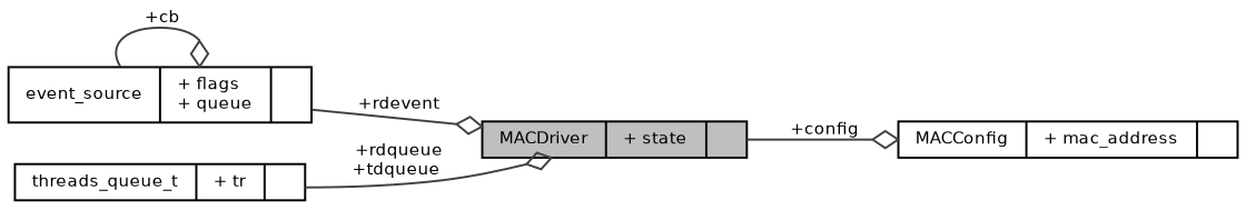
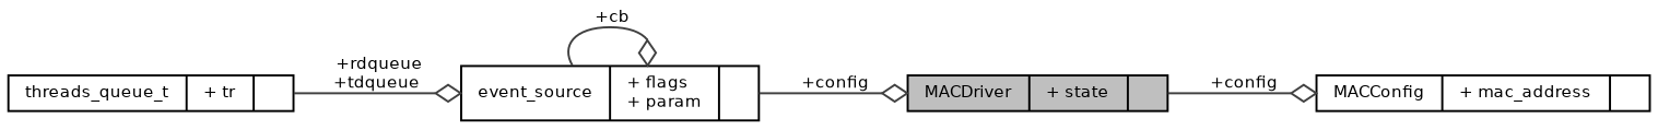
  digraph {
    rankdir=LR
    node [color=black fontname=Helvetica fontsize=8 shape=record]
    edge [arrowhead=odiamond color=grey25 fontname=Helvetica fontsize=8 labelfontname=Helvetica labelfontsize=8 style=solid]
    n1 [fillcolor=grey75 fontcolor=black height=0.2 label="{MACDriver\n|+ state\l|}" style=filled width=0.4]
    n2 [height=0.2 label="{MACConfig\n|+ mac_address\l|}" width=0.4]
-   n3 [height=0.2 label="{event_source\n|+ flags\l+ queue\l|}" width=0.4]
+   n3 [height=0.2 label="{event_source\n|+ flags\l+ param\l|}" width=0.4]
    n4 [height=0.2 label="{threads_queue_t\n|+ tr\l|}" width=0.4]
    n1 -> n2 [label=" +config"]
-   n3 -> n1 [label=" +rdevent"]
+   n3 -> n1 [label=" +config"]
    n3 -> n3 [label=" +cb"]
-   n4 -> n1 [label=" +rdqueue\n+tdqueue"]
+   n4 -> n3 [label=" +rdqueue\n+tdqueue"]
  }
